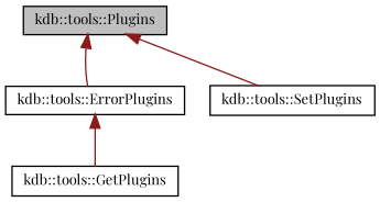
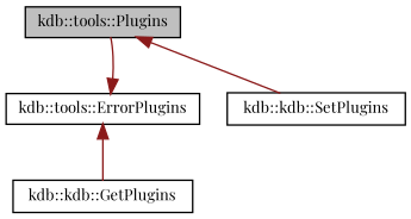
  digraph {
    fontname="Playfair Display"
    node [color=black fillcolor=white fontname="Playfair Display" fontsize=10 shape=record style=filled]
    edge [color=firebrick4 dir=back fontname="Playfair Display" fontsize=10 labelfontname=Helvetica labelfontsize=10 style=solid]
    n1 [fillcolor=grey75 fontcolor=black height=0.2 label="kdb::tools::Plugins" width=0.4]
    n2 [height=0.2 label="kdb::tools::ErrorPlugins" width=0.4]
-   n3 [height=0.2 label="kdb::tools::SetPlugins" width=0.4]
-   n4 [height=0.2 label="kdb::tools::GetPlugins" width=0.4]
-   n1 -> n2
+   n3 [height=0.2 label="kdb::kdb::SetPlugins" width=0.4]
+   n4 [height=0.2 label="kdb::kdb::GetPlugins" width=0.4]
+   n2 -> n1
    n1 -> n3
    n2 -> n4
  }
